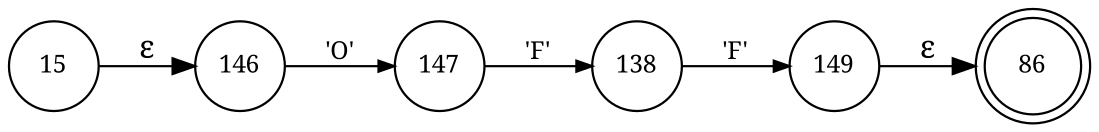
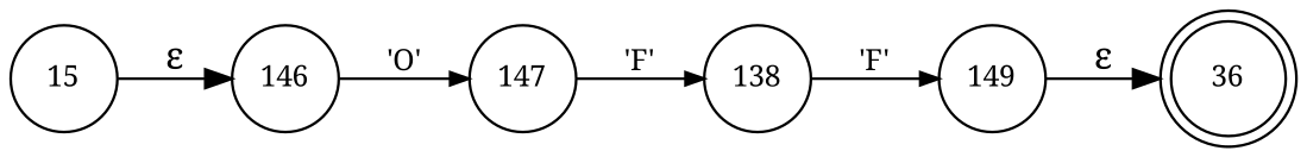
  digraph {
    fontname="Noto Serif"
    rankdir=LR
    node [fixedsize=true fontname="Noto Serif" fontsize=11 shape=circle peripheries=1]
    edge [arrowhead=normal arrowsize=.7 fontname="Noto Serif" fontsize=11]
-   n1 [label=86 shape=doublecircle width=.6 peripheries=""]
+   n1 [label=36 shape=doublecircle width=.6 peripheries=""]
    n2 [label=146 width=.55]
    n3 [label=147 width=.55]
    n4 [label=138 width=.55]
    n5 [label=15 width=.55]
    n6 [label=149 width=.55]
    n2 -> n3 [label="'O'"]
    n3 -> n4 [label="'F'"]
    n4 -> n6 [label="'F'"]
    n5 -> n2 [label="&epsilon;" arrowhead="" arrowsize="" fontsize=""]
    n6 -> n1 [label="&epsilon;" arrowhead="" arrowsize="" fontsize=""]
  }
